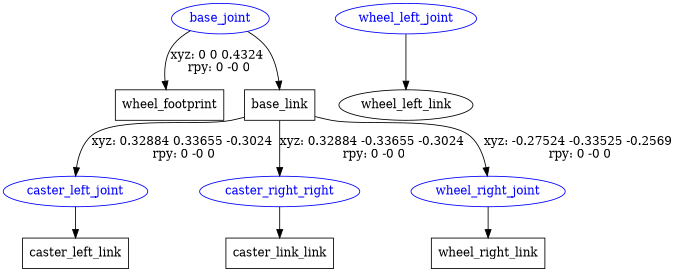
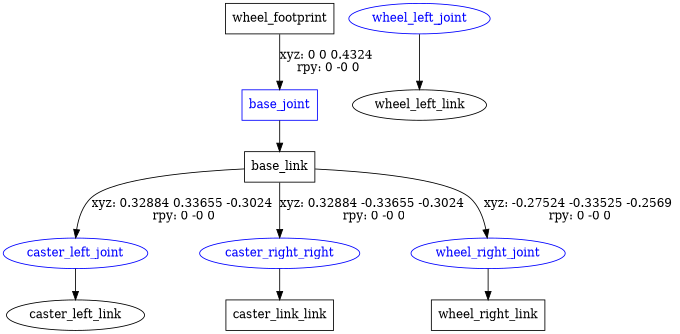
  digraph {
    node [shape=ellipse]
    n1 [label=wheel_footprint shape=box]
-   base_joint [color=blue fontcolor=blue]
+   base_joint [color=blue fontcolor=blue shape=box]
    n3 [label=base_link shape=box]
    caster_left_joint [color=blue fontcolor=blue]
    n5 [color=blue fontcolor=blue label=caster_right_right]
    wheel_right_joint [color=blue fontcolor=blue]
-   n7 [label=caster_left_link shape=box]
+   n7 [label=caster_left_link]
    n8 [label=caster_link_link shape=box]
    wheel_left_joint [color=blue fontcolor=blue]
    n10 [label=wheel_left_link]
    n11 [label=wheel_right_link shape=box]
-   base_joint -> n1 [label="xyz: 0 0 0.4324 \nrpy: 0 -0 0"]
+   n1 -> base_joint [label="xyz: 0 0 0.4324 \nrpy: 0 -0 0"]
    base_joint -> n3
    n3 -> caster_left_joint [label="xyz: 0.32884 0.33655 -0.3024 \nrpy: 0 -0 0"]
    n3 -> n5 [label="xyz: 0.32884 -0.33655 -0.3024 \nrpy: 0 -0 0"]
    n3 -> wheel_right_joint [label="xyz: -0.27524 -0.33525 -0.2569 \nrpy: 0 -0 0"]
    caster_left_joint -> n7
    n5 -> n8
    wheel_right_joint -> n11
    wheel_left_joint -> n10
  }
